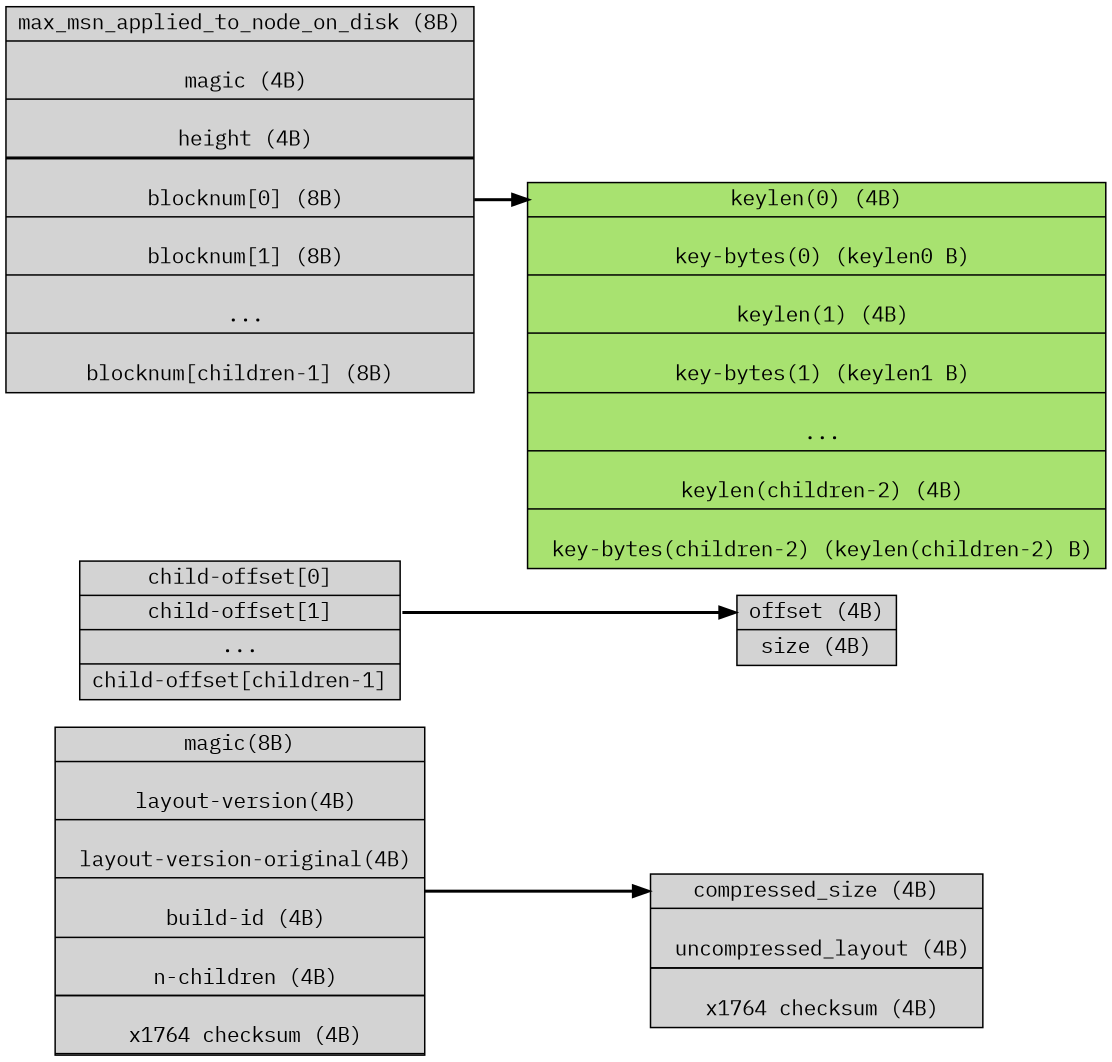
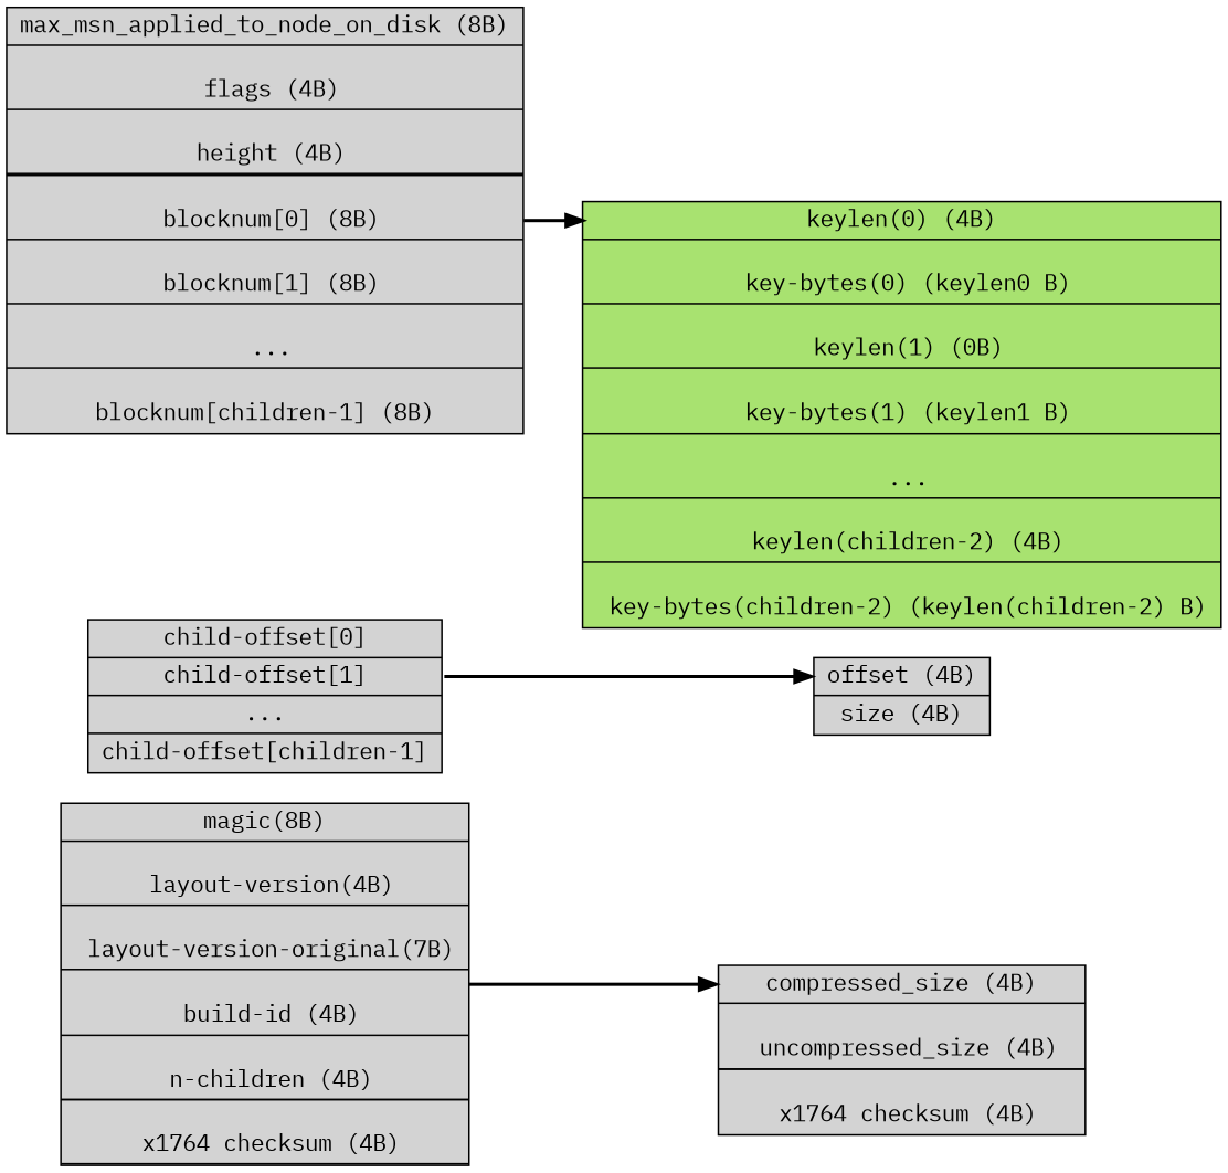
  digraph {
    fontname="IBM Plex Mono"
    rankdir=LR
    node [fontname="IBM Plex Mono" shape=record style=filled]
    edge [fontname="IBM Plex Mono" headport=head style=bold]
-   n1 [label="magic(8B) | \n						   layout-version(4B) | \n						   layout-version-original(4B) | \n						   build-id (4B) | \n						   n-children (4B) | \n						   <children_offsets> children-offsets |\n						   x1764 checksum (4B)|\n						   <sub_block> sub-block"]
-   n2 [label="<head> compressed_size (4B) | \n						 uncompressed_layout (4B) | \n						 <compress_bytes> compress_bytes (compressed_size B) | \n						 x1764 checksum (4B)"]
+   n1 [label="magic(8B) | \n						   layout-version(4B) | \n						   layout-version-original(7B) | \n						   build-id (4B) | \n						   n-children (4B) | \n						   <children_offsets> children-offsets |\n						   x1764 checksum (4B)|\n						   <sub_block> sub-block"]
+   n2 [label="<head> compressed_size (4B) | \n						 uncompressed_size (4B) | \n						 <compress_bytes> compress_bytes (compressed_size B) | \n						 x1764 checksum (4B)"]
    n3 [label="<head> child-offset[0] | <child1> child-offset[1] | ... | child-offset[children-1]"]
    n4 [label="<head> offset (4B) | size (4B)"]
-   n5 [label="<head> max_msn_applied_to_node_on_disk (8B) | \n						  magic (4B) |\n						  height (4B) | \n						  <pivotkeys_bytes> pivotkeys-bytes|\n						  blocknum[0] (8B) |\n						  blocknum[1] (8B) |\n						  ... |\n						  blocknum[children-1] (8B) \n						  "]
-   n6 [fillcolor="#A8E270" label="<head> keylen(0) (4B) |\n						      key-bytes(0) (keylen0 B) |\n						      keylen(1) (4B) | \n						      key-bytes(1) (keylen1 B) | \n						      ...  |\n						      keylen(children-2) (4B)  | \n						      key-bytes(children-2) (keylen(children-2) B)\n						      "]
+   n5 [label="<head> max_msn_applied_to_node_on_disk (8B) | \n						  flags (4B) |\n						  height (4B) | \n						  <pivotkeys_bytes> pivotkeys-bytes|\n						  blocknum[0] (8B) |\n						  blocknum[1] (8B) |\n						  ... |\n						  blocknum[children-1] (8B) \n						  "]
+   n6 [fillcolor="#A8E270" label="<head> keylen(0) (4B) |\n						      key-bytes(0) (keylen0 B) |\n						      keylen(1) (0B) | \n						      key-bytes(1) (keylen1 B) | \n						      ...  |\n						      keylen(children-2) (4B)  | \n						      key-bytes(children-2) (keylen(children-2) B)\n						      "]
    n1 -> n2 [tailport=sub_block]
    n3 -> n4 [tailport=child1]
    n5 -> n6 [tailport=pivotkeys_bytes]
  }
